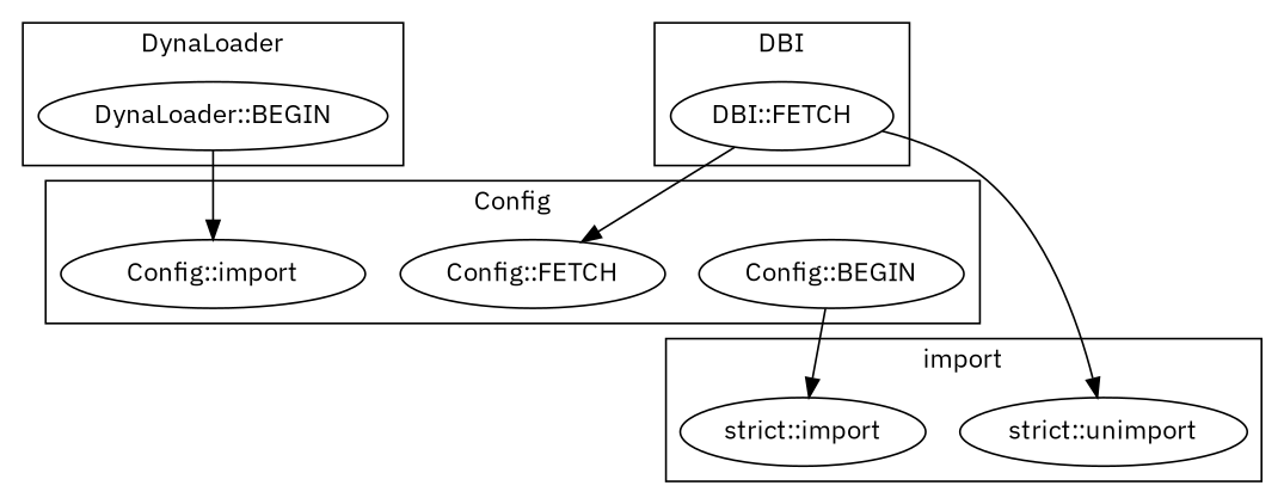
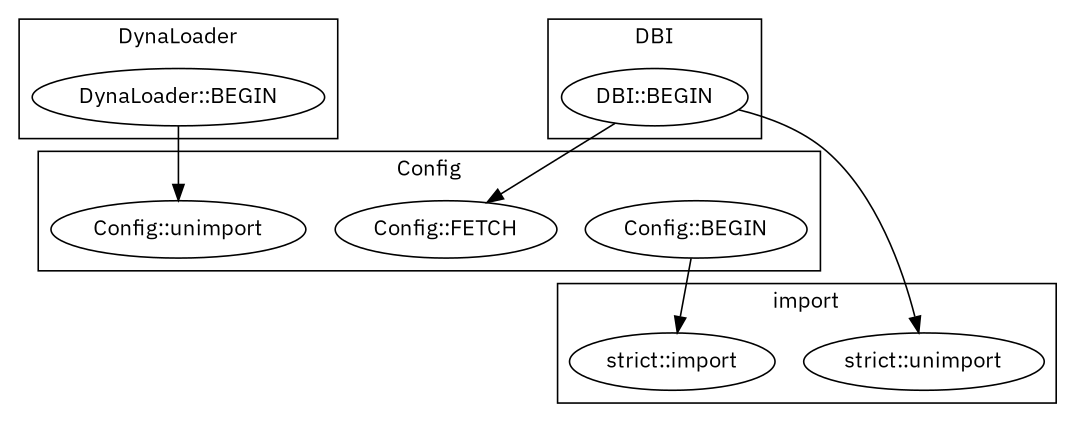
  digraph {
    fontname="IBM Plex Sans"
    node [fontname="IBM Plex Sans"]
    edge [fontname="IBM Plex Sans"]
    "DynaLoader::BEGIN"
    "Config::BEGIN"
-   "Config::import"
+   "Config::import" [label="Config::unimport"]
    "Config::FETCH"
-   "DBI::BEGIN" [label="DBI::FETCH"]
+   "DBI::BEGIN"
    "strict::import"
    "strict::unimport"
    subgraph cluster_1 {
      label=DynaLoader
      "DynaLoader::BEGIN"
    }
    subgraph cluster_2 {
      label=Config
      "Config::BEGIN"
      "Config::import"
      "Config::FETCH"
    }
    subgraph cluster_3 {
      label=DBI
      "DBI::BEGIN"
    }
    subgraph cluster_4 {
      label=import
      "strict::import"
      "strict::unimport"
    }
    "DynaLoader::BEGIN" -> "Config::import"
    "Config::BEGIN" -> "strict::import"
    "DBI::BEGIN" -> "Config::FETCH"
    "DBI::BEGIN" -> "strict::unimport"
  }
